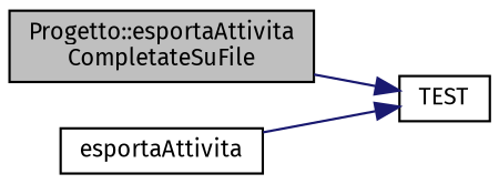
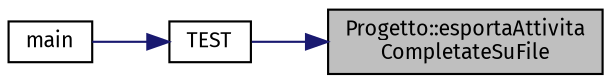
  digraph {
    fontname="Fira Sans"
    rankdir=RL
    node [color=black fillcolor=white fontname="Fira Sans" fontsize=10 shape=record style=filled]
    edge [color=midnightblue dir=back fontname="Fira Sans" fontsize=10 labelfontname=Helvetica labelfontsize=10 style=solid]
    n1 [fillcolor=grey75 fontcolor=black height=0.2 label="Progetto::esportaAttivita\lCompletateSuFile" width=0.4]
    n2 [height=0.2 label=TEST width=0.4]
-   n3 [height=0.2 label=esportaAttivita width=0.4]
-   n2 -> n1
+   n3 [height=0.2 label=main width=0.4]
+   n1 -> n2
    n2 -> n3
  }
